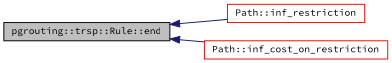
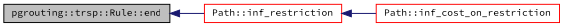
  digraph {
    fontname="Source Code Pro"
    rankdir=LR
    node [color=red fillcolor=white fontname="Source Code Pro" fontsize=10 shape=record style=filled]
    edge [color=midnightblue dir=back fontname="Source Code Pro" fontsize=10 labelfontname=Helvetica labelfontsize=10 style=solid]
    n1 [color=black fillcolor=grey75 fontcolor=black height=0.2 label="pgrouting::trsp::Rule::end" width=0.4]
    n2 [height=0.2 label="Path::inf_restriction" width=0.4]
    n3 [height=0.2 label="Path::inf_cost_on_restriction" width=0.4]
    n1 -> n2
-   n1 -> n3
+   n2 -> n3
  }
